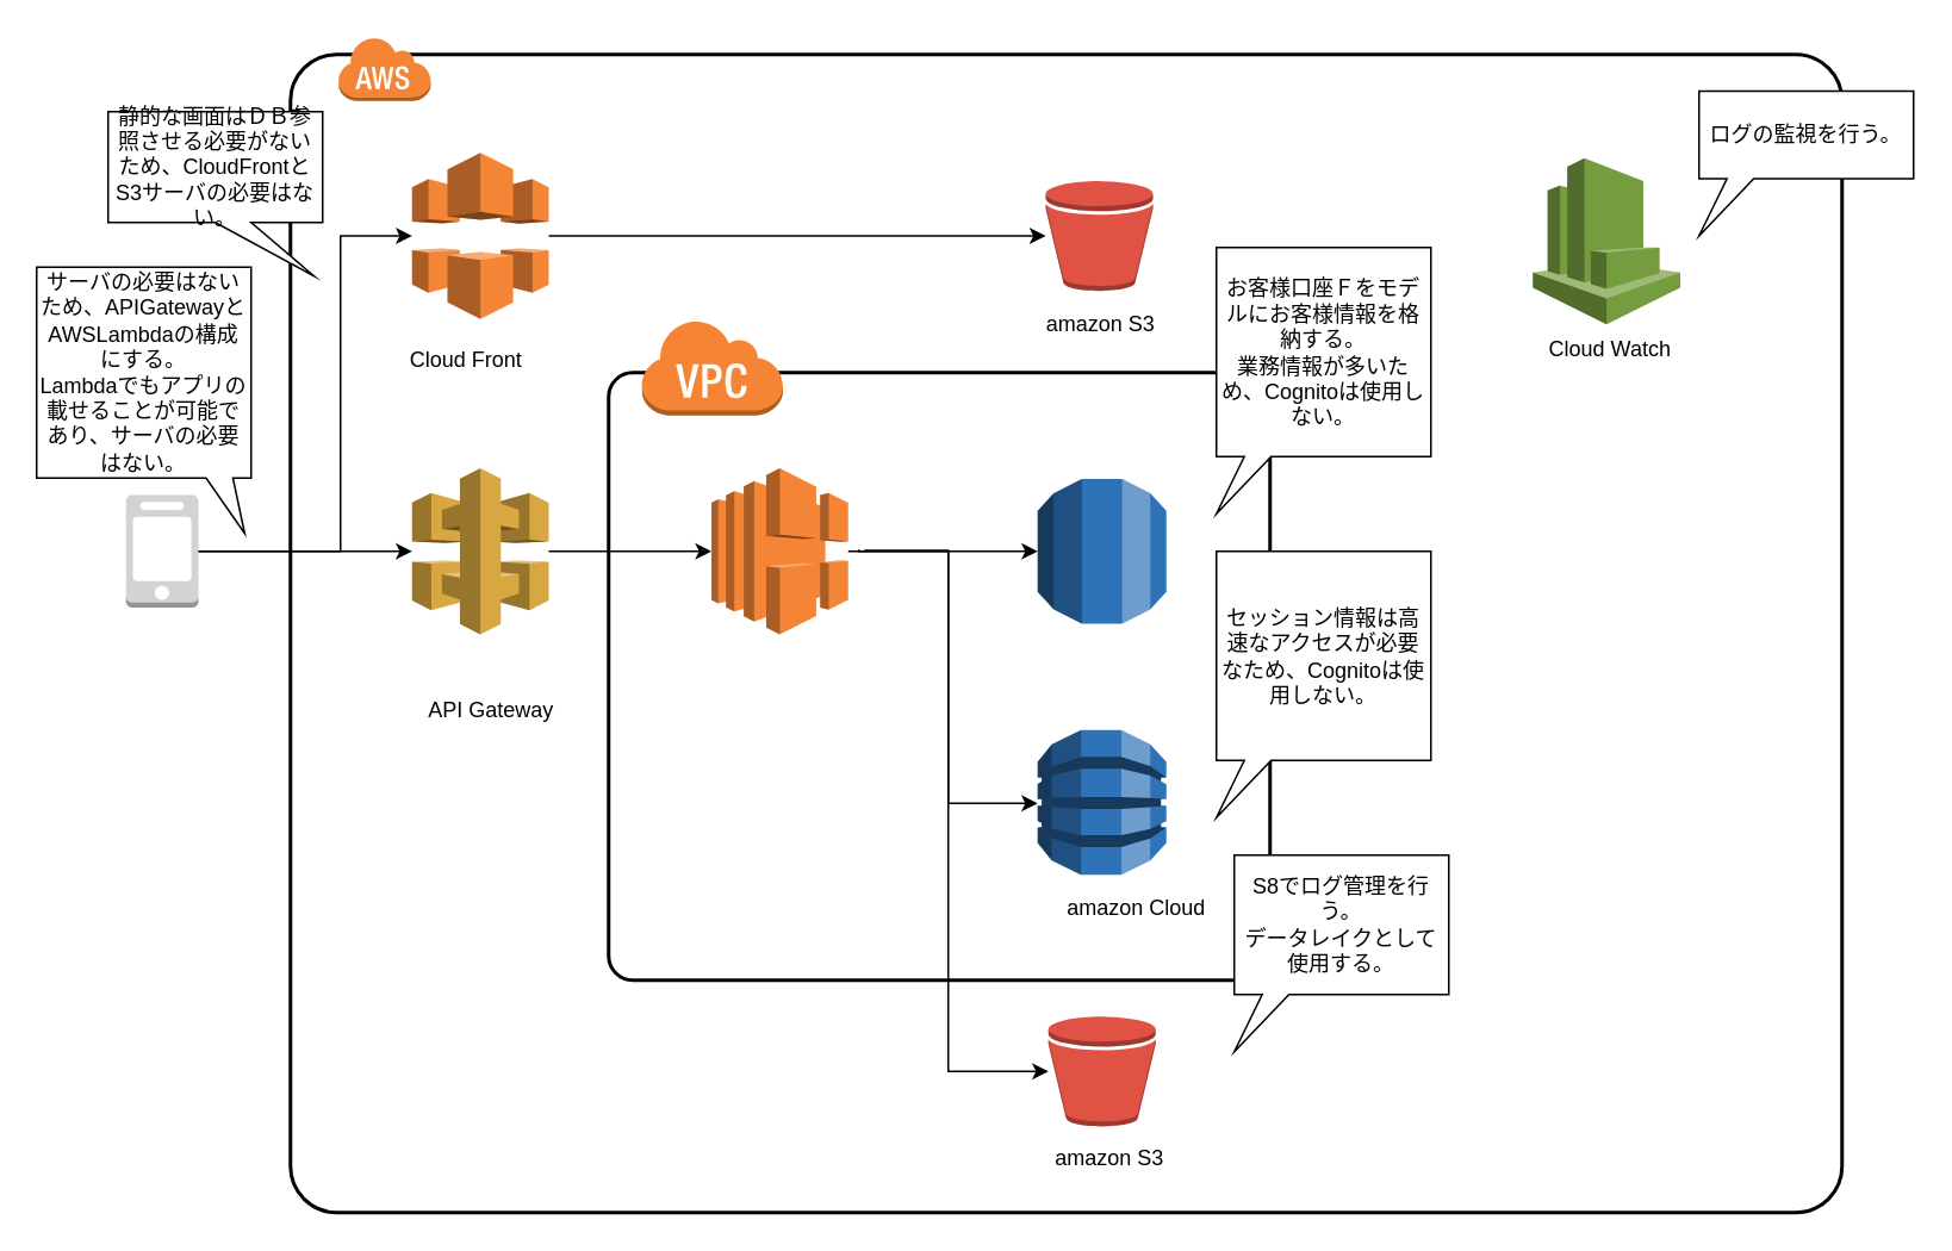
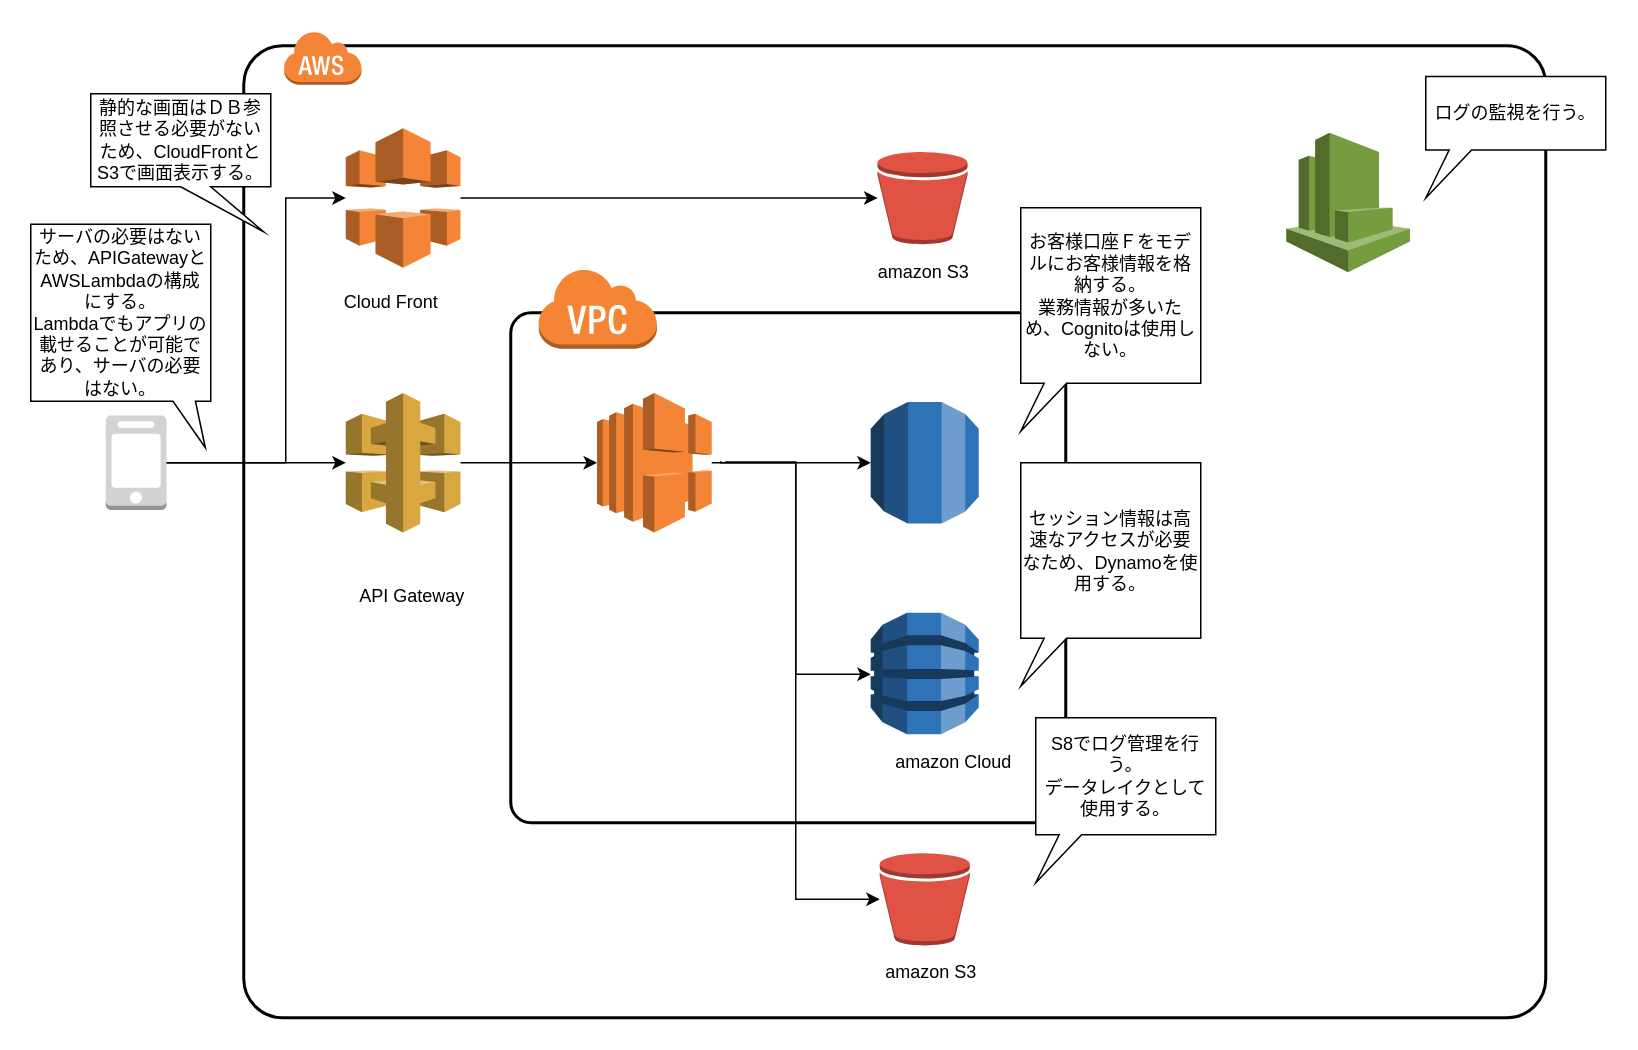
  <mxCell id="0" />
  <mxCell id="1" parent="0" />
  <mxCell id="2" value="" style="rounded=1;arcSize=4;dashed=0;strokeColor=#000000;fillColor=none;gradientColor=none;strokeWidth=2;shadow=0;comic=0;fontFamily=Verdana;fontSize=12;fontColor=#000000;html=1;" parent="1" vertex="1"><mxGeometry x="162" y="30" width="868" height="648" as="geometry" /></mxCell>
  <mxCell id="3" value="" style="rounded=1;arcSize=4;dashed=0;strokeColor=#000000;fillColor=none;gradientColor=none;strokeWidth=2;shadow=0;comic=0;fontFamily=Verdana;fontSize=12;fontColor=#000000;html=1;" parent="1" vertex="1"><mxGeometry x="340" y="208" width="370" height="340" as="geometry" /></mxCell>
  <mxCell id="4" style="edgeStyle=orthogonalEdgeStyle;rounded=0;html=1;labelBackgroundColor=none;strokeWidth=1;fontFamily=Verdana;fontSize=12;exitX=1;exitY=0.5;exitDx=0;exitDy=0;exitPerimeter=0;" parent="1" source="12" target="11" edge="1"><mxGeometry relative="1" as="geometry"><Array as="points" /><mxPoint x="121" y="307" as="sourcePoint" /><mxPoint x="230" y="307" as="targetPoint" /></mxGeometry></mxCell>
  <mxCell id="5" value="" style="dashed=0;html=1;shape=mxgraph.aws3.cloud;fillColor=#F58536;gradientColor=none;dashed=0;rounded=1;shadow=0;comic=0;strokeColor=#E6E6E6;strokeWidth=6;fontFamily=Verdana;fontSize=12;fontColor=#000000;" parent="1" vertex="1"><mxGeometry x="188.5" y="20" width="52" height="36" as="geometry" /></mxCell>
  <mxCell id="6" style="edgeStyle=orthogonalEdgeStyle;rounded=0;html=1;labelBackgroundColor=none;strokeWidth=1;fontFamily=Verdana;fontSize=12;" parent="1" source="11" target="8" edge="1"><mxGeometry relative="1" as="geometry"><mxPoint x="300.5" y="307" as="sourcePoint" /></mxGeometry></mxCell>
  <mxCell id="7" style="edgeStyle=orthogonalEdgeStyle;rounded=0;html=1;labelBackgroundColor=none;strokeWidth=1;fontFamily=Verdana;fontSize=12;entryX=0;entryY=0.5;entryDx=0;entryDy=0;entryPerimeter=0;" parent="1" target="9" edge="1"><mxGeometry relative="1" as="geometry"><mxPoint x="480" y="307" as="sourcePoint" /><mxPoint x="560" y="318" as="targetPoint" /><Array as="points"><mxPoint x="480" y="308" /></Array></mxGeometry></mxCell>
  <mxCell id="8" value="" style="dashed=0;html=1;shape=mxgraph.aws3.elastic_load_balancing;fillColor=#F58536;gradientColor=none;rounded=1;shadow=0;comic=0;strokeColor=#E6E6E6;strokeWidth=6;fontFamily=Verdana;fontSize=12;fontColor=#000000;" parent="1" vertex="1"><mxGeometry x="397.5" y="261.5" width="76.5" height="93" as="geometry" /></mxCell>
  <mxCell id="9" value="" style="dashed=0;html=1;shape=mxgraph.aws3.rds;fillColor=#2E73B8;gradientColor=none;rounded=1;shadow=0;comic=0;strokeColor=#E6E6E6;strokeWidth=6;fontFamily=Verdana;fontSize=12;fontColor=#000000;" parent="1" vertex="1"><mxGeometry x="580" y="267.5" width="72" height="81" as="geometry" /></mxCell>
  <mxCell id="10" value="" style="dashed=0;html=1;shape=mxgraph.aws3.cloudfront;fillColor=#F58536;gradientColor=none;rounded=1;shadow=0;comic=0;strokeColor=#E6E6E6;strokeWidth=6;fontFamily=Verdana;fontSize=12;fontColor=#000000;" parent="1" vertex="1"><mxGeometry x="230" y="85" width="76.5" height="93" as="geometry" /></mxCell>
  <mxCell id="11" value="" style="outlineConnect=0;dashed=0;verticalLabelPosition=bottom;verticalAlign=top;align=center;html=1;shape=mxgraph.aws3.api_gateway;fillColor=#D9A741;gradientColor=none;" parent="1" vertex="1"><mxGeometry x="230" y="261.5" width="76.5" height="93" as="geometry" /></mxCell>
  <mxCell id="12" value="" style="outlineConnect=0;dashed=0;verticalLabelPosition=bottom;verticalAlign=top;align=center;html=1;shape=mxgraph.aws3.mobile_client;fillColor=#D2D3D3;gradientColor=none;" parent="1" vertex="1"><mxGeometry x="70" y="276.5" width="40.5" height="63" as="geometry" /></mxCell>
  <mxCell id="13" value="" style="outlineConnect=0;dashed=0;verticalLabelPosition=bottom;verticalAlign=top;align=center;html=1;shape=mxgraph.aws3.virtual_private_cloud;fillColor=#F58534;gradientColor=none;" parent="1" vertex="1"><mxGeometry x="358" y="178" width="79.5" height="54" as="geometry" /></mxCell>
  <mxCell id="14" value="API Gateway" style="text;html=1;resizable=0;autosize=1;align=center;verticalAlign=middle;points=[];fillColor=none;strokeColor=none;rounded=0;" parent="1" vertex="1"><mxGeometry x="229" y="387" width="90" height="20" as="geometry" /></mxCell>
  <mxCell id="15" style="edgeStyle=orthogonalEdgeStyle;rounded=0;html=1;labelBackgroundColor=none;strokeWidth=1;fontFamily=Verdana;fontSize=12;" parent="1" source="8" target="16" edge="1"><mxGeometry relative="1" as="geometry"><mxPoint x="490" y="317" as="sourcePoint" /><mxPoint x="540" y="328" as="targetPoint" /><Array as="points"><mxPoint x="530" y="308" /><mxPoint x="530" y="449" /></Array></mxGeometry></mxCell>
  <mxCell id="16" value="" style="outlineConnect=0;dashed=0;verticalLabelPosition=bottom;verticalAlign=top;align=center;html=1;shape=mxgraph.aws3.dynamo_db;fillColor=#2E73B8;gradientColor=none;" parent="1" vertex="1"><mxGeometry x="580" y="408" width="72" height="81" as="geometry" /></mxCell>
  <mxCell id="17" value="amazon Cloud" style="text;html=1;resizable=0;autosize=1;align=center;verticalAlign=middle;points=[];fillColor=none;strokeColor=none;rounded=0;" parent="1" vertex="1"><mxGeometry x="580" y="498" width="110" height="20" as="geometry" /></mxCell>
  <mxCell id="18" style="edgeStyle=orthogonalEdgeStyle;rounded=0;html=1;labelBackgroundColor=none;strokeWidth=1;fontFamily=Verdana;fontSize=12;" parent="1" target="19" edge="1"><mxGeometry relative="1" as="geometry"><mxPoint x="483" y="307.5" as="sourcePoint" /><mxPoint x="589" y="448.5" as="targetPoint" /><Array as="points"><mxPoint x="530" y="308" /><mxPoint x="530" y="599" /></Array></mxGeometry></mxCell>
  <mxCell id="19" value="" style="outlineConnect=0;dashed=0;verticalLabelPosition=bottom;verticalAlign=top;align=center;html=1;shape=mxgraph.aws3.bucket;fillColor=#E05243;gradientColor=none;" parent="1" vertex="1"><mxGeometry x="586" y="568.25" width="60" height="61.5" as="geometry" /></mxCell>
  <mxCell id="20" value="amazon S3" style="text;html=1;resizable=0;autosize=1;align=center;verticalAlign=middle;points=[];fillColor=none;strokeColor=none;rounded=0;" parent="1" vertex="1"><mxGeometry x="580" y="638" width="80" height="20" as="geometry" /></mxCell>
  <mxCell id="21" style="edgeStyle=orthogonalEdgeStyle;rounded=0;html=1;labelBackgroundColor=none;strokeWidth=1;fontFamily=Verdana;fontSize=12;entryX=0;entryY=0.5;entryDx=0;entryDy=0;entryPerimeter=0;" parent="1" source="12" target="10" edge="1"><mxGeometry relative="1" as="geometry"><Array as="points"><mxPoint x="190" y="308" /><mxPoint x="190" y="132" /></Array><mxPoint x="121" y="318" as="sourcePoint" /><mxPoint x="230" y="126" as="targetPoint" /></mxGeometry></mxCell>
  <mxCell id="22" value="Cloud Front" style="text;html=1;resizable=0;autosize=1;align=center;verticalAlign=middle;points=[];fillColor=none;strokeColor=none;rounded=0;" parent="1" vertex="1"><mxGeometry x="220" y="191" width="80" height="20" as="geometry" /></mxCell>
  <mxCell id="23" value="" style="outlineConnect=0;dashed=0;verticalLabelPosition=bottom;verticalAlign=top;align=center;html=1;shape=mxgraph.aws3.bucket;fillColor=#E05243;gradientColor=none;" parent="1" vertex="1"><mxGeometry x="584.5" y="100.75" width="60" height="61.5" as="geometry" /></mxCell>
  <mxCell id="24" style="edgeStyle=orthogonalEdgeStyle;rounded=0;html=1;labelBackgroundColor=none;strokeWidth=1;fontFamily=Verdana;fontSize=12;" parent="1" source="10" target="23" edge="1"><mxGeometry relative="1" as="geometry"><mxPoint x="316.5" y="318" as="sourcePoint" /><mxPoint x="407.5" y="318" as="targetPoint" /><Array as="points"><mxPoint x="360" y="132" /><mxPoint x="360" y="132" /></Array></mxGeometry></mxCell>
  <mxCell id="25" value="amazon S3" style="text;html=1;resizable=0;autosize=1;align=center;verticalAlign=middle;points=[];fillColor=none;strokeColor=none;rounded=0;" parent="1" vertex="1"><mxGeometry x="574.5" y="170.889" width="80" height="20" as="geometry" /></mxCell>
  <mxCell id="26" value="" style="outlineConnect=0;dashed=0;verticalLabelPosition=bottom;verticalAlign=top;align=center;html=1;shape=mxgraph.aws3.cloudwatch;fillColor=#759C3E;gradientColor=none;" parent="1" vertex="1"><mxGeometry x="857" y="88" width="82.5" height="93" as="geometry" /></mxCell>
- <mxCell id="27" value="Cloud Watch" style="text;html=1;resizable=0;autosize=1;align=center;verticalAlign=middle;points=[];fillColor=none;strokeColor=none;rounded=0;" parent="1" vertex="1"><mxGeometry x="859.5" y="184.889" width="80" height="20" as="geometry" /></mxCell>
- <mxCell id="28" value="静的な画面はＤＢ参照させる必要がないため、CloudFrontとS3サーバの必要はない。" style="shape=callout;whiteSpace=wrap;html=1;perimeter=calloutPerimeter;position2=0.96;" parent="1" vertex="1"><mxGeometry x="60" y="62" width="120" height="92" as="geometry" /></mxCell>
+ <mxCell id="28" value="静的な画面はＤＢ参照させる必要がないため、CloudFrontとS3で画面表示する。" style="shape=callout;whiteSpace=wrap;html=1;perimeter=calloutPerimeter;position2=0.96;" parent="1" vertex="1"><mxGeometry x="60" y="62" width="120" height="92" as="geometry" /></mxCell>
  <mxCell id="29" value="サーバの必要はないため、APIGatewayとAWSLambdaの構成にする。&lt;br&gt;Lambdaでもアプリの載せることが可能であり、サーバの必要はない。&lt;br&gt;" style="shape=callout;whiteSpace=wrap;html=1;perimeter=calloutPerimeter;position2=0.97;size=31;position=0.79;base=15;" parent="1" vertex="1"><mxGeometry x="20" y="149" width="120" height="149" as="geometry" /></mxCell>
  <mxCell id="30" value="お客様口座Ｆをモデルにお客様情報を格納する。&lt;br&gt;業務情報が多いため、Cognitoは使用しない。&lt;br&gt;" style="shape=callout;whiteSpace=wrap;html=1;perimeter=calloutPerimeter;position2=0;size=32;position=0.13;base=15;" parent="1" vertex="1"><mxGeometry x="680" y="138" width="120" height="149" as="geometry" /></mxCell>
- <mxCell id="31" value="セッション情報は高速なアクセスが必要なため、Cognitoは使用しない。" style="shape=callout;whiteSpace=wrap;html=1;perimeter=calloutPerimeter;position2=0;size=32;position=0.13;base=15;" parent="1" vertex="1"><mxGeometry x="680" y="308" width="120" height="149" as="geometry" /></mxCell>
+ <mxCell id="31" value="セッション情報は高速なアクセスが必要なため、Dynamoを使用する。" style="shape=callout;whiteSpace=wrap;html=1;perimeter=calloutPerimeter;position2=0;size=32;position=0.13;base=15;" parent="1" vertex="1"><mxGeometry x="680" y="308" width="120" height="149" as="geometry" /></mxCell>
  <mxCell id="32" value="S8でログ管理を行う。&lt;br&gt;データレイクとして使用する。&lt;br&gt;" style="shape=callout;whiteSpace=wrap;html=1;perimeter=calloutPerimeter;position2=0;size=32;position=0.13;base=15;" parent="1" vertex="1"><mxGeometry x="690" y="478" width="120" height="110" as="geometry" /></mxCell>
  <mxCell id="33" value="ログの監視を行う。" style="shape=callout;whiteSpace=wrap;html=1;perimeter=calloutPerimeter;position2=0;size=32;position=0.13;base=15;" parent="1" vertex="1"><mxGeometry x="950" y="50.5" width="120" height="81" as="geometry" /></mxCell>
